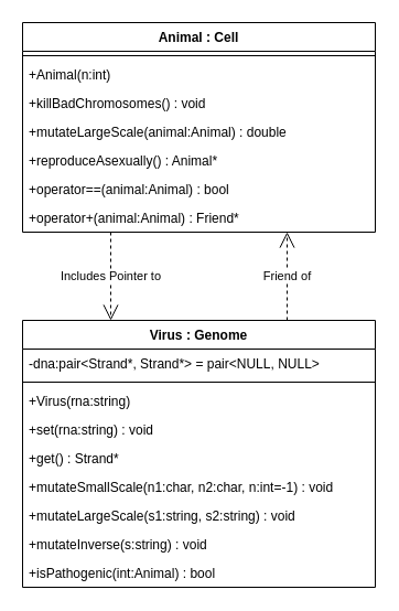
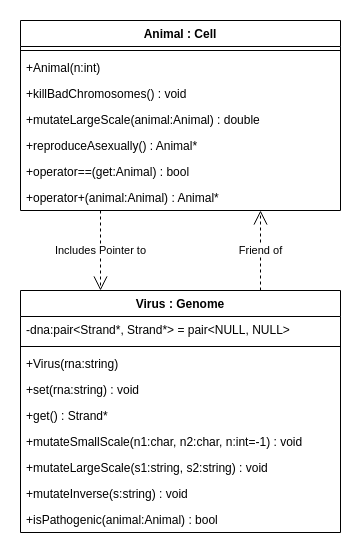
  <mxCell id="0" />
  <mxCell id="1" parent="0" />
  <mxCell id="2" value="Virus : Genome" style="swimlane;fontStyle=1;align=center;verticalAlign=top;childLayout=stackLayout;horizontal=1;startSize=26;horizontalStack=0;resizeParent=1;resizeLast=0;collapsible=1;marginBottom=0;rounded=0;shadow=0;strokeWidth=1;" vertex="1" parent="1"><mxGeometry x="20" y="290" width="320" height="242" as="geometry"><mxRectangle x="130" y="380" width="160" height="26" as="alternateBounds" /></mxGeometry></mxCell>
  <mxCell id="3" value="-dna:pair&lt;Strand*, Strand*&gt; = pair&lt;NULL, NULL&gt;" style="text;align=left;verticalAlign=top;spacingLeft=4;spacingRight=4;overflow=hidden;rotatable=0;points=[[0,0.5],[1,0.5]];portConstraint=eastwest;" vertex="1" parent="2"><mxGeometry y="26" width="320" height="26" as="geometry" /></mxCell>
  <mxCell id="4" value="" style="line;html=1;strokeWidth=1;align=left;verticalAlign=middle;spacingTop=-1;spacingLeft=3;spacingRight=3;rotatable=0;labelPosition=right;points=[];portConstraint=eastwest;" vertex="1" parent="2"><mxGeometry y="52" width="320" height="8" as="geometry" /></mxCell>
  <mxCell id="5" value="+Virus(rna:string)" style="text;align=left;verticalAlign=top;spacingLeft=4;spacingRight=4;overflow=hidden;rotatable=0;points=[[0,0.5],[1,0.5]];portConstraint=eastwest;" vertex="1" parent="2"><mxGeometry y="60" width="320" height="26" as="geometry" /></mxCell>
  <mxCell id="6" value="+set(rna:string) : void" style="text;align=left;verticalAlign=top;spacingLeft=4;spacingRight=4;overflow=hidden;rotatable=0;points=[[0,0.5],[1,0.5]];portConstraint=eastwest;" vertex="1" parent="2"><mxGeometry y="86" width="320" height="26" as="geometry" /></mxCell>
  <mxCell id="7" value="+get() : Strand*" style="text;align=left;verticalAlign=top;spacingLeft=4;spacingRight=4;overflow=hidden;rotatable=0;points=[[0,0.5],[1,0.5]];portConstraint=eastwest;" vertex="1" parent="2"><mxGeometry y="112" width="320" height="26" as="geometry" /></mxCell>
  <mxCell id="8" value="+mutateSmallScale(n1:char, n2:char, n:int=-1) : void" style="text;align=left;verticalAlign=top;spacingLeft=4;spacingRight=4;overflow=hidden;rotatable=0;points=[[0,0.5],[1,0.5]];portConstraint=eastwest;" vertex="1" parent="2"><mxGeometry y="138" width="320" height="26" as="geometry" /></mxCell>
  <mxCell id="9" value="+mutateLargeScale(s1:string, s2:string) : void" style="text;align=left;verticalAlign=top;spacingLeft=4;spacingRight=4;overflow=hidden;rotatable=0;points=[[0,0.5],[1,0.5]];portConstraint=eastwest;" vertex="1" parent="2"><mxGeometry y="164" width="320" height="26" as="geometry" /></mxCell>
  <mxCell id="10" value="+mutateInverse(s:string) : void" style="text;align=left;verticalAlign=top;spacingLeft=4;spacingRight=4;overflow=hidden;rotatable=0;points=[[0,0.5],[1,0.5]];portConstraint=eastwest;" vertex="1" parent="2"><mxGeometry y="190" width="320" height="26" as="geometry" /></mxCell>
- <mxCell id="11" value="+isPathogenic(int:Animal) : bool" style="text;align=left;verticalAlign=top;spacingLeft=4;spacingRight=4;overflow=hidden;rotatable=0;points=[[0,0.5],[1,0.5]];portConstraint=eastwest;" vertex="1" parent="2"><mxGeometry y="216" width="320" height="26" as="geometry" /></mxCell>
+ <mxCell id="11" value="+isPathogenic(animal:Animal) : bool" style="text;align=left;verticalAlign=top;spacingLeft=4;spacingRight=4;overflow=hidden;rotatable=0;points=[[0,0.5],[1,0.5]];portConstraint=eastwest;" vertex="1" parent="2"><mxGeometry y="216" width="320" height="26" as="geometry" /></mxCell>
  <mxCell id="12" value="Animal : Cell" style="swimlane;fontStyle=1;align=center;verticalAlign=top;childLayout=stackLayout;horizontal=1;startSize=26;horizontalStack=0;resizeParent=1;resizeLast=0;collapsible=1;marginBottom=0;rounded=0;shadow=0;strokeWidth=1;" vertex="1" parent="1"><mxGeometry x="20" y="20" width="320" height="190" as="geometry"><mxRectangle x="130" y="380" width="160" height="26" as="alternateBounds" /></mxGeometry></mxCell>
  <mxCell id="13" value="" style="line;html=1;strokeWidth=1;align=left;verticalAlign=middle;spacingTop=-1;spacingLeft=3;spacingRight=3;rotatable=0;labelPosition=right;points=[];portConstraint=eastwest;" vertex="1" parent="12"><mxGeometry y="26" width="320" height="8" as="geometry" /></mxCell>
  <mxCell id="14" value="+Animal(n:int)" style="text;align=left;verticalAlign=top;spacingLeft=4;spacingRight=4;overflow=hidden;rotatable=0;points=[[0,0.5],[1,0.5]];portConstraint=eastwest;" vertex="1" parent="12"><mxGeometry y="34" width="320" height="26" as="geometry" /></mxCell>
  <mxCell id="15" value="+killBadChromosomes() : void" style="text;align=left;verticalAlign=top;spacingLeft=4;spacingRight=4;overflow=hidden;rotatable=0;points=[[0,0.5],[1,0.5]];portConstraint=eastwest;" vertex="1" parent="12"><mxGeometry y="60" width="320" height="26" as="geometry" /></mxCell>
  <mxCell id="16" value="+mutateLargeScale(animal:Animal) : double" style="text;align=left;verticalAlign=top;spacingLeft=4;spacingRight=4;overflow=hidden;rotatable=0;points=[[0,0.5],[1,0.5]];portConstraint=eastwest;" vertex="1" parent="12"><mxGeometry y="86" width="320" height="26" as="geometry" /></mxCell>
  <mxCell id="17" value="+reproduceAsexually() : Animal*" style="text;align=left;verticalAlign=top;spacingLeft=4;spacingRight=4;overflow=hidden;rotatable=0;points=[[0,0.5],[1,0.5]];portConstraint=eastwest;" vertex="1" parent="12"><mxGeometry y="112" width="320" height="26" as="geometry" /></mxCell>
- <mxCell id="18" value="+operator==(animal:Animal) : bool" style="text;align=left;verticalAlign=top;spacingLeft=4;spacingRight=4;overflow=hidden;rotatable=0;points=[[0,0.5],[1,0.5]];portConstraint=eastwest;" vertex="1" parent="12"><mxGeometry y="138" width="320" height="26" as="geometry" /></mxCell>
- <mxCell id="19" value="+operator+(animal:Animal) : Friend*" style="text;align=left;verticalAlign=top;spacingLeft=4;spacingRight=4;overflow=hidden;rotatable=0;points=[[0,0.5],[1,0.5]];portConstraint=eastwest;" vertex="1" parent="12"><mxGeometry y="164" width="320" height="26" as="geometry" /></mxCell>
+ <mxCell id="18" value="+operator==(get:Animal) : bool" style="text;align=left;verticalAlign=top;spacingLeft=4;spacingRight=4;overflow=hidden;rotatable=0;points=[[0,0.5],[1,0.5]];portConstraint=eastwest;" vertex="1" parent="12"><mxGeometry y="138" width="320" height="26" as="geometry" /></mxCell>
+ <mxCell id="19" value="+operator+(animal:Animal) : Animal*" style="text;align=left;verticalAlign=top;spacingLeft=4;spacingRight=4;overflow=hidden;rotatable=0;points=[[0,0.5],[1,0.5]];portConstraint=eastwest;" vertex="1" parent="12"><mxGeometry y="164" width="320" height="26" as="geometry" /></mxCell>
  <mxCell id="20" value="Includes Pointer to" style="endArrow=open;endSize=12;dashed=1;html=1;rounded=0;entryX=0.25;entryY=0;entryDx=0;entryDy=0;exitX=0.25;exitY=1;exitDx=0;exitDy=0;" edge="1" parent="1" source="12" target="2"><mxGeometry width="160" relative="1" as="geometry"><mxPoint x="80" y="230" as="sourcePoint" /><mxPoint x="-130" y="0" as="targetPoint" /><Array as="points" /></mxGeometry></mxCell>
  <mxCell id="21" value="Friend of" style="endArrow=open;endSize=12;dashed=1;html=1;rounded=0;entryX=0.75;entryY=1;entryDx=0;entryDy=0;exitX=0.75;exitY=0;exitDx=0;exitDy=0;" edge="1" parent="1" source="2" target="12"><mxGeometry width="160" relative="1" as="geometry"><mxPoint x="260" y="310" as="sourcePoint" /><mxPoint x="260" y="400" as="targetPoint" /><Array as="points" /></mxGeometry></mxCell>
